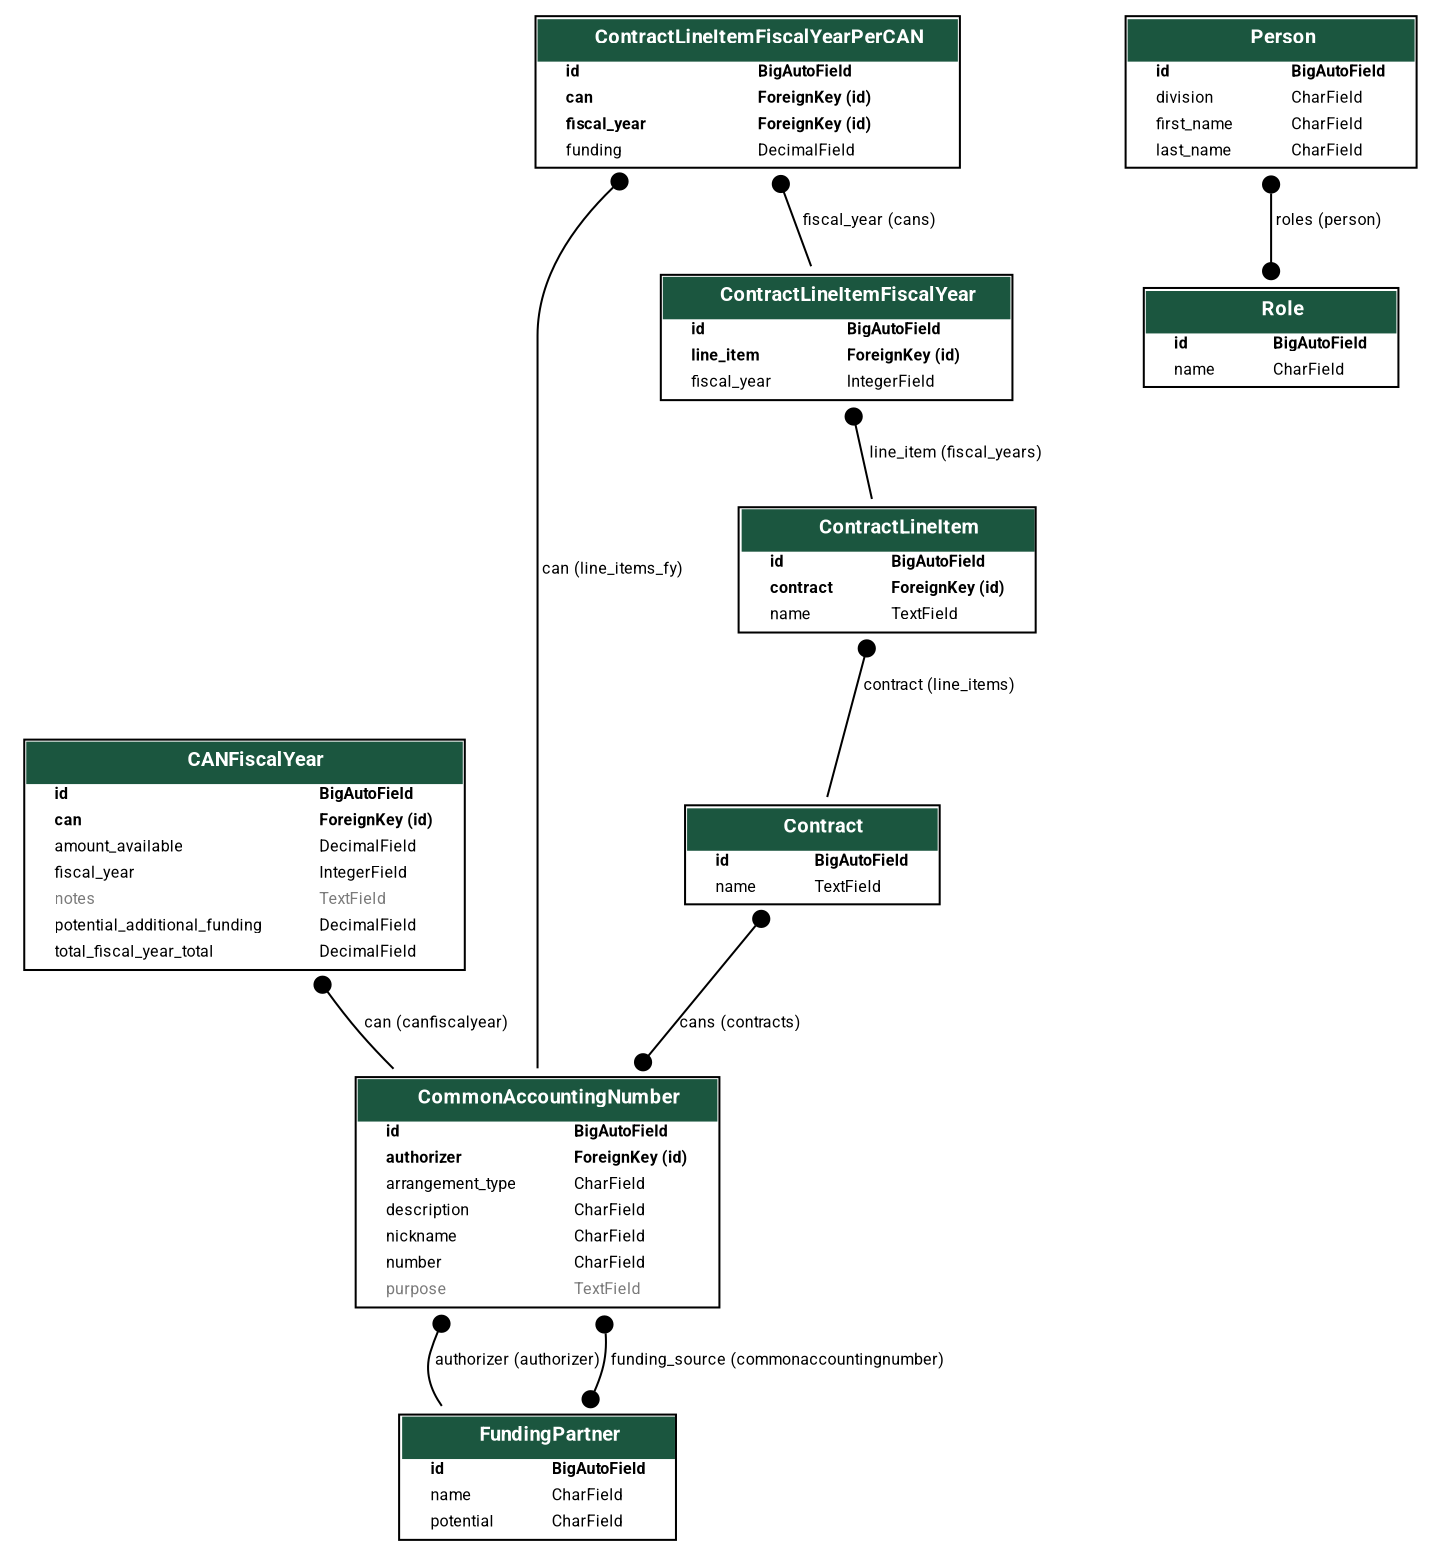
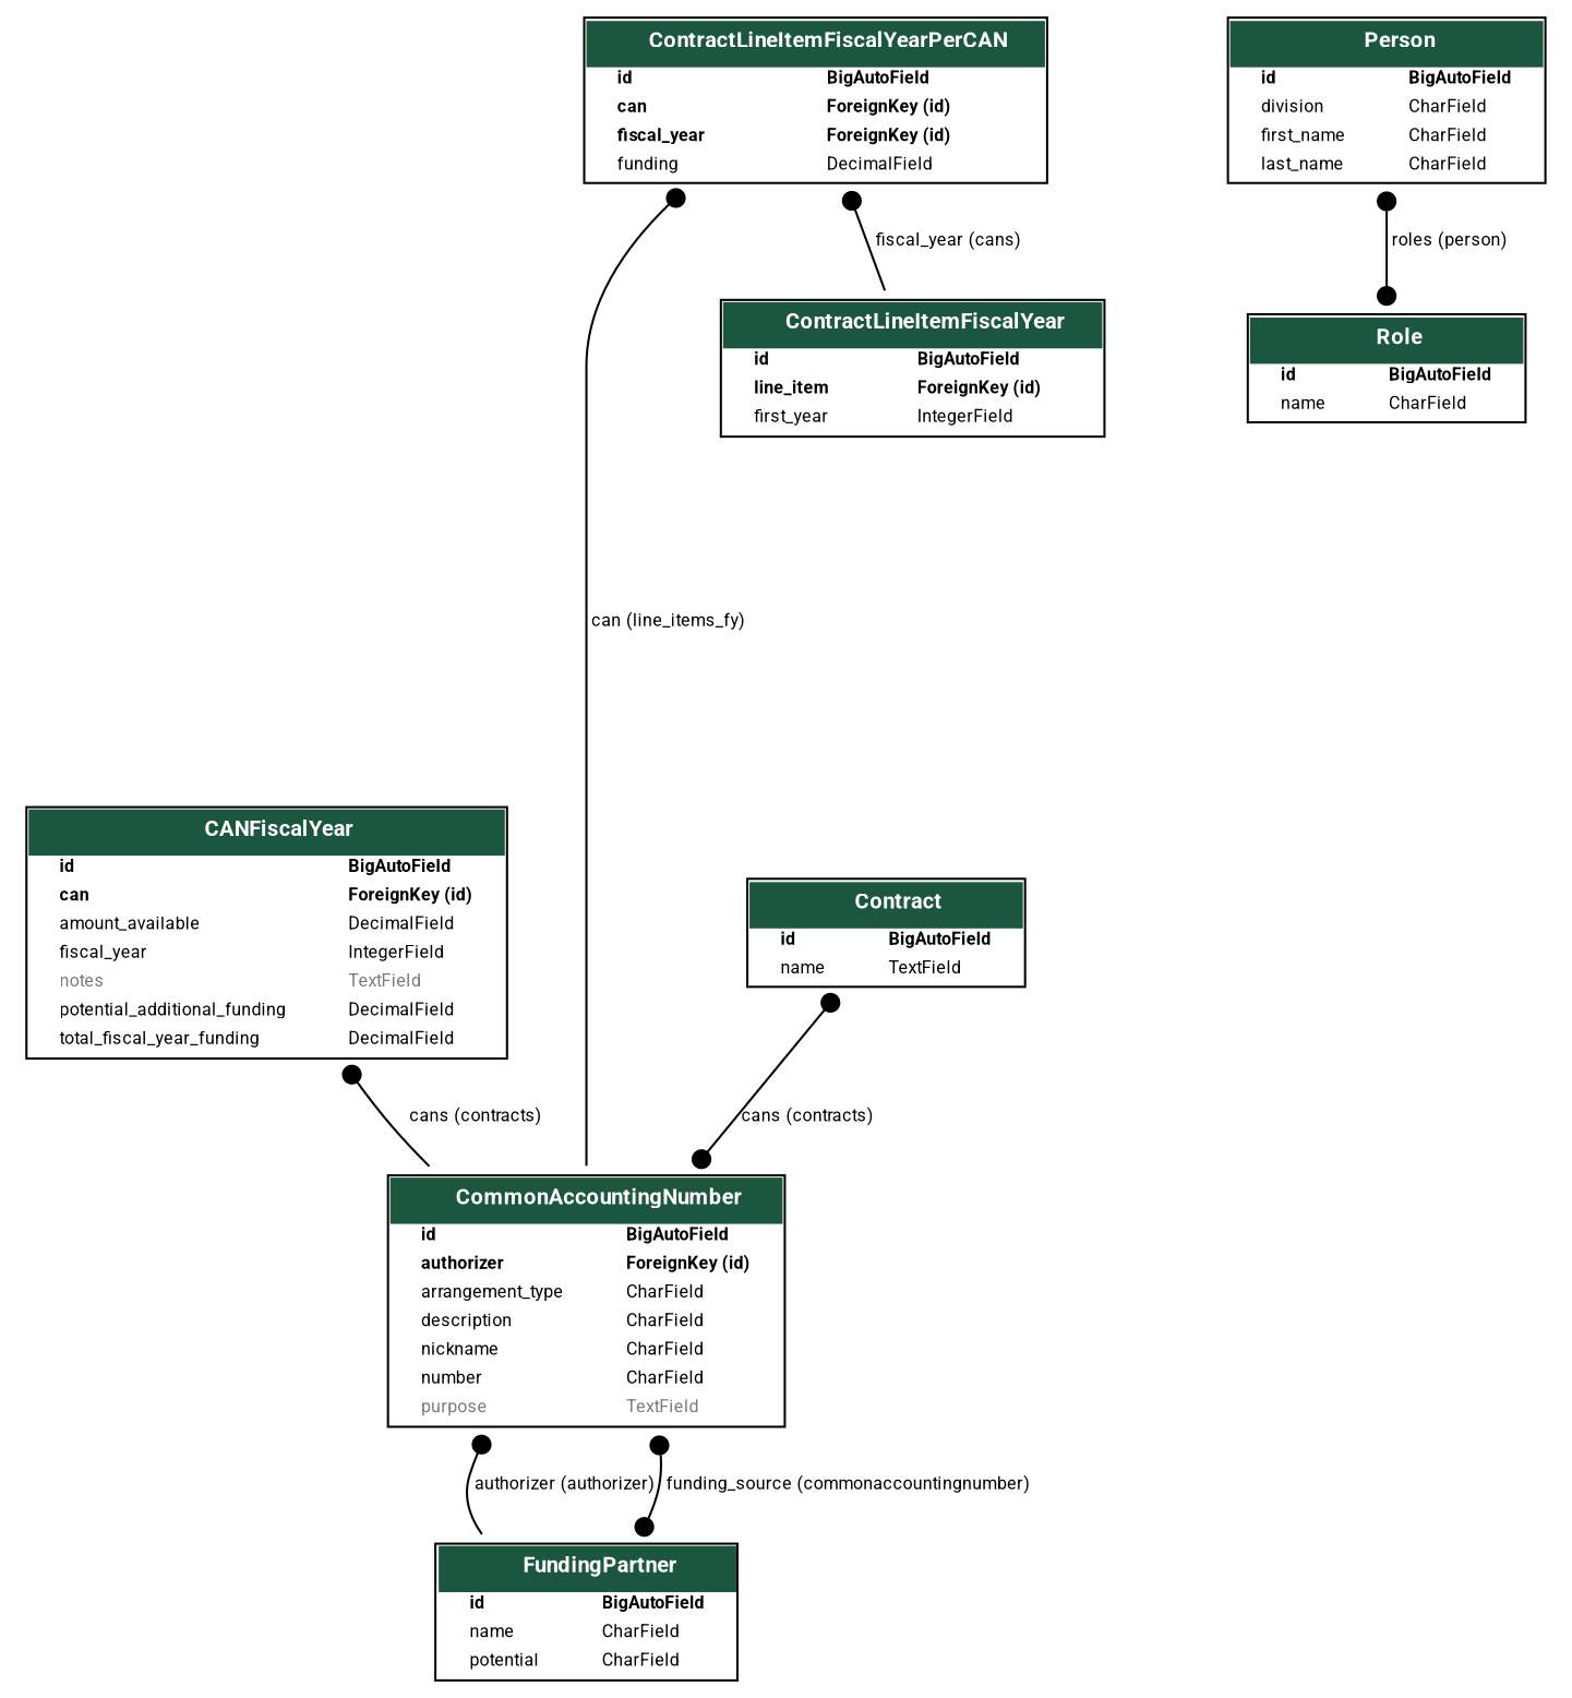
  digraph {
    fontname=Roboto
    fontsize=8
    rankdir=TB
    splines=true
    node [fontname=Roboto fontsize=8 shape=plaintext]
    edge [arrowhead=none arrowtail=dot dir=both fontname=Roboto fontsize=8]
    n1 [label=<     <TABLE BGCOLOR="white" BORDER="1" CELLBORDER="0" CELLSPACING="0">     <TR><TD COLSPAN="2" CELLPADDING="5" ALIGN="CENTER" BGCOLOR="#1b563f">     <FONT FACE="Roboto" COLOR="white" POINT-SIZE="10"><B>     FundingPartner     </B></FONT></TD></TR>       <TR><TD ALIGN="LEFT" BORDER="0">     <FONT FACE="Roboto"><B>id</B></FONT>     </TD><TD ALIGN="LEFT">     <FONT FACE="Roboto"><B>BigAutoField</B></FONT>     </TD></TR>        <TR><TD ALIGN="LEFT" BORDER="0">     <FONT FACE="Roboto">name</FONT>     </TD><TD ALIGN="LEFT">     <FONT FACE="Roboto">CharField</FONT>     </TD></TR>        <TR><TD ALIGN="LEFT" BORDER="0">     <FONT FACE="Roboto">potential</FONT>     </TD><TD ALIGN="LEFT">     <FONT FACE="Roboto">CharField</FONT>     </TD></TR>       </TABLE>     >]
    n2 [label=<     <TABLE BGCOLOR="white" BORDER="1" CELLBORDER="0" CELLSPACING="0">     <TR><TD COLSPAN="2" CELLPADDING="5" ALIGN="CENTER" BGCOLOR="#1b563f">     <FONT FACE="Roboto" COLOR="white" POINT-SIZE="10"><B>     Role     </B></FONT></TD></TR>       <TR><TD ALIGN="LEFT" BORDER="0">     <FONT FACE="Roboto"><B>id</B></FONT>     </TD><TD ALIGN="LEFT">     <FONT FACE="Roboto"><B>BigAutoField</B></FONT>     </TD></TR>        <TR><TD ALIGN="LEFT" BORDER="0">     <FONT FACE="Roboto">name</FONT>     </TD><TD ALIGN="LEFT">     <FONT FACE="Roboto">CharField</FONT>     </TD></TR>       </TABLE>     >]
    n3 [label=<     <TABLE BGCOLOR="white" BORDER="1" CELLBORDER="0" CELLSPACING="0">     <TR><TD COLSPAN="2" CELLPADDING="5" ALIGN="CENTER" BGCOLOR="#1b563f">     <FONT FACE="Roboto" COLOR="white" POINT-SIZE="10"><B>     Person     </B></FONT></TD></TR>       <TR><TD ALIGN="LEFT" BORDER="0">     <FONT FACE="Roboto"><B>id</B></FONT>     </TD><TD ALIGN="LEFT">     <FONT FACE="Roboto"><B>BigAutoField</B></FONT>     </TD></TR>        <TR><TD ALIGN="LEFT" BORDER="0">     <FONT FACE="Roboto">division</FONT>     </TD><TD ALIGN="LEFT">     <FONT FACE="Roboto">CharField</FONT>     </TD></TR>        <TR><TD ALIGN="LEFT" BORDER="0">     <FONT FACE="Roboto">first_name</FONT>     </TD><TD ALIGN="LEFT">     <FONT FACE="Roboto">CharField</FONT>     </TD></TR>        <TR><TD ALIGN="LEFT" BORDER="0">     <FONT FACE="Roboto">last_name</FONT>     </TD><TD ALIGN="LEFT">     <FONT FACE="Roboto">CharField</FONT>     </TD></TR>       </TABLE>     >]
    n4 [label=<     <TABLE BGCOLOR="white" BORDER="1" CELLBORDER="0" CELLSPACING="0">     <TR><TD COLSPAN="2" CELLPADDING="5" ALIGN="CENTER" BGCOLOR="#1b563f">     <FONT FACE="Roboto" COLOR="white" POINT-SIZE="10"><B>     CommonAccountingNumber     </B></FONT></TD></TR>       <TR><TD ALIGN="LEFT" BORDER="0">     <FONT FACE="Roboto"><B>id</B></FONT>     </TD><TD ALIGN="LEFT">     <FONT FACE="Roboto"><B>BigAutoField</B></FONT>     </TD></TR>        <TR><TD ALIGN="LEFT" BORDER="0">     <FONT FACE="Roboto"><B>authorizer</B></FONT>     </TD><TD ALIGN="LEFT">     <FONT FACE="Roboto"><B>ForeignKey (id)</B></FONT>     </TD></TR>        <TR><TD ALIGN="LEFT" BORDER="0">     <FONT FACE="Roboto">arrangement_type</FONT>     </TD><TD ALIGN="LEFT">     <FONT FACE="Roboto">CharField</FONT>     </TD></TR>        <TR><TD ALIGN="LEFT" BORDER="0">     <FONT FACE="Roboto">description</FONT>     </TD><TD ALIGN="LEFT">     <FONT FACE="Roboto">CharField</FONT>     </TD></TR>        <TR><TD ALIGN="LEFT" BORDER="0">     <FONT FACE="Roboto">nickname</FONT>     </TD><TD ALIGN="LEFT">     <FONT FACE="Roboto">CharField</FONT>     </TD></TR>        <TR><TD ALIGN="LEFT" BORDER="0">     <FONT FACE="Roboto">number</FONT>     </TD><TD ALIGN="LEFT">     <FONT FACE="Roboto">CharField</FONT>     </TD></TR>        <TR><TD ALIGN="LEFT" BORDER="0">     <FONT COLOR="#7B7B7B" FACE="Roboto">purpose</FONT>     </TD><TD ALIGN="LEFT">     <FONT COLOR="#7B7B7B" FACE="Roboto">TextField</FONT>     </TD></TR>       </TABLE>     >]
-   n5 [label=<     <TABLE BGCOLOR="white" BORDER="1" CELLBORDER="0" CELLSPACING="0">     <TR><TD COLSPAN="2" CELLPADDING="5" ALIGN="CENTER" BGCOLOR="#1b563f">     <FONT FACE="Roboto" COLOR="white" POINT-SIZE="10"><B>     CANFiscalYear     </B></FONT></TD></TR>       <TR><TD ALIGN="LEFT" BORDER="0">     <FONT FACE="Roboto"><B>id</B></FONT>     </TD><TD ALIGN="LEFT">     <FONT FACE="Roboto"><B>BigAutoField</B></FONT>     </TD></TR>        <TR><TD ALIGN="LEFT" BORDER="0">     <FONT FACE="Roboto"><B>can</B></FONT>     </TD><TD ALIGN="LEFT">     <FONT FACE="Roboto"><B>ForeignKey (id)</B></FONT>     </TD></TR>        <TR><TD ALIGN="LEFT" BORDER="0">     <FONT FACE="Roboto">amount_available</FONT>     </TD><TD ALIGN="LEFT">     <FONT FACE="Roboto">DecimalField</FONT>     </TD></TR>        <TR><TD ALIGN="LEFT" BORDER="0">     <FONT FACE="Roboto">fiscal_year</FONT>     </TD><TD ALIGN="LEFT">     <FONT FACE="Roboto">IntegerField</FONT>     </TD></TR>        <TR><TD ALIGN="LEFT" BORDER="0">     <FONT COLOR="#7B7B7B" FACE="Roboto">notes</FONT>     </TD><TD ALIGN="LEFT">     <FONT COLOR="#7B7B7B" FACE="Roboto">TextField</FONT>     </TD></TR>        <TR><TD ALIGN="LEFT" BORDER="0">     <FONT FACE="Roboto">potential_additional_funding</FONT>     </TD><TD ALIGN="LEFT">     <FONT FACE="Roboto">DecimalField</FONT>     </TD></TR>        <TR><TD ALIGN="LEFT" BORDER="0">     <FONT FACE="Roboto">total_fiscal_year_total</FONT>     </TD><TD ALIGN="LEFT">     <FONT FACE="Roboto">DecimalField</FONT>     </TD></TR>       </TABLE>     >]
+   n5 [label=<     <TABLE BGCOLOR="white" BORDER="1" CELLBORDER="0" CELLSPACING="0">     <TR><TD COLSPAN="2" CELLPADDING="5" ALIGN="CENTER" BGCOLOR="#1b563f">     <FONT FACE="Roboto" COLOR="white" POINT-SIZE="10"><B>     CANFiscalYear     </B></FONT></TD></TR>       <TR><TD ALIGN="LEFT" BORDER="0">     <FONT FACE="Roboto"><B>id</B></FONT>     </TD><TD ALIGN="LEFT">     <FONT FACE="Roboto"><B>BigAutoField</B></FONT>     </TD></TR>        <TR><TD ALIGN="LEFT" BORDER="0">     <FONT FACE="Roboto"><B>can</B></FONT>     </TD><TD ALIGN="LEFT">     <FONT FACE="Roboto"><B>ForeignKey (id)</B></FONT>     </TD></TR>        <TR><TD ALIGN="LEFT" BORDER="0">     <FONT FACE="Roboto">amount_available</FONT>     </TD><TD ALIGN="LEFT">     <FONT FACE="Roboto">DecimalField</FONT>     </TD></TR>        <TR><TD ALIGN="LEFT" BORDER="0">     <FONT FACE="Roboto">fiscal_year</FONT>     </TD><TD ALIGN="LEFT">     <FONT FACE="Roboto">IntegerField</FONT>     </TD></TR>        <TR><TD ALIGN="LEFT" BORDER="0">     <FONT COLOR="#7B7B7B" FACE="Roboto">notes</FONT>     </TD><TD ALIGN="LEFT">     <FONT COLOR="#7B7B7B" FACE="Roboto">TextField</FONT>     </TD></TR>        <TR><TD ALIGN="LEFT" BORDER="0">     <FONT FACE="Roboto">potential_additional_funding</FONT>     </TD><TD ALIGN="LEFT">     <FONT FACE="Roboto">DecimalField</FONT>     </TD></TR>        <TR><TD ALIGN="LEFT" BORDER="0">     <FONT FACE="Roboto">total_fiscal_year_funding</FONT>     </TD><TD ALIGN="LEFT">     <FONT FACE="Roboto">DecimalField</FONT>     </TD></TR>       </TABLE>     >]
    n6 [label=<     <TABLE BGCOLOR="white" BORDER="1" CELLBORDER="0" CELLSPACING="0">     <TR><TD COLSPAN="2" CELLPADDING="5" ALIGN="CENTER" BGCOLOR="#1b563f">     <FONT FACE="Roboto" COLOR="white" POINT-SIZE="10"><B>     Contract     </B></FONT></TD></TR>       <TR><TD ALIGN="LEFT" BORDER="0">     <FONT FACE="Roboto"><B>id</B></FONT>     </TD><TD ALIGN="LEFT">     <FONT FACE="Roboto"><B>BigAutoField</B></FONT>     </TD></TR>        <TR><TD ALIGN="LEFT" BORDER="0">     <FONT FACE="Roboto">name</FONT>     </TD><TD ALIGN="LEFT">     <FONT FACE="Roboto">TextField</FONT>     </TD></TR>       </TABLE>     >]
-   n7 [label=<     <TABLE BGCOLOR="white" BORDER="1" CELLBORDER="0" CELLSPACING="0">     <TR><TD COLSPAN="2" CELLPADDING="5" ALIGN="CENTER" BGCOLOR="#1b563f">     <FONT FACE="Roboto" COLOR="white" POINT-SIZE="10"><B>     ContractLineItem     </B></FONT></TD></TR>       <TR><TD ALIGN="LEFT" BORDER="0">     <FONT FACE="Roboto"><B>id</B></FONT>     </TD><TD ALIGN="LEFT">     <FONT FACE="Roboto"><B>BigAutoField</B></FONT>     </TD></TR>        <TR><TD ALIGN="LEFT" BORDER="0">     <FONT FACE="Roboto"><B>contract</B></FONT>     </TD><TD ALIGN="LEFT">     <FONT FACE="Roboto"><B>ForeignKey (id)</B></FONT>     </TD></TR>        <TR><TD ALIGN="LEFT" BORDER="0">     <FONT FACE="Roboto">name</FONT>     </TD><TD ALIGN="LEFT">     <FONT FACE="Roboto">TextField</FONT>     </TD></TR>       </TABLE>     >]
-   n8 [label=<     <TABLE BGCOLOR="white" BORDER="1" CELLBORDER="0" CELLSPACING="0">     <TR><TD COLSPAN="2" CELLPADDING="5" ALIGN="CENTER" BGCOLOR="#1b563f">     <FONT FACE="Roboto" COLOR="white" POINT-SIZE="10"><B>     ContractLineItemFiscalYear     </B></FONT></TD></TR>       <TR><TD ALIGN="LEFT" BORDER="0">     <FONT FACE="Roboto"><B>id</B></FONT>     </TD><TD ALIGN="LEFT">     <FONT FACE="Roboto"><B>BigAutoField</B></FONT>     </TD></TR>        <TR><TD ALIGN="LEFT" BORDER="0">     <FONT FACE="Roboto"><B>line_item</B></FONT>     </TD><TD ALIGN="LEFT">     <FONT FACE="Roboto"><B>ForeignKey (id)</B></FONT>     </TD></TR>        <TR><TD ALIGN="LEFT" BORDER="0">     <FONT FACE="Roboto">fiscal_year</FONT>     </TD><TD ALIGN="LEFT">     <FONT FACE="Roboto">IntegerField</FONT>     </TD></TR>       </TABLE>     >]
+   n8 [label=<     <TABLE BGCOLOR="white" BORDER="1" CELLBORDER="0" CELLSPACING="0">     <TR><TD COLSPAN="2" CELLPADDING="5" ALIGN="CENTER" BGCOLOR="#1b563f">     <FONT FACE="Roboto" COLOR="white" POINT-SIZE="10"><B>     ContractLineItemFiscalYear     </B></FONT></TD></TR>       <TR><TD ALIGN="LEFT" BORDER="0">     <FONT FACE="Roboto"><B>id</B></FONT>     </TD><TD ALIGN="LEFT">     <FONT FACE="Roboto"><B>BigAutoField</B></FONT>     </TD></TR>        <TR><TD ALIGN="LEFT" BORDER="0">     <FONT FACE="Roboto"><B>line_item</B></FONT>     </TD><TD ALIGN="LEFT">     <FONT FACE="Roboto"><B>ForeignKey (id)</B></FONT>     </TD></TR>        <TR><TD ALIGN="LEFT" BORDER="0">     <FONT FACE="Roboto">first_year</FONT>     </TD><TD ALIGN="LEFT">     <FONT FACE="Roboto">IntegerField</FONT>     </TD></TR>       </TABLE>     >]
    n9 [label=<     <TABLE BGCOLOR="white" BORDER="1" CELLBORDER="0" CELLSPACING="0">     <TR><TD COLSPAN="2" CELLPADDING="5" ALIGN="CENTER" BGCOLOR="#1b563f">     <FONT FACE="Roboto" COLOR="white" POINT-SIZE="10"><B>     ContractLineItemFiscalYearPerCAN     </B></FONT></TD></TR>       <TR><TD ALIGN="LEFT" BORDER="0">     <FONT FACE="Roboto"><B>id</B></FONT>     </TD><TD ALIGN="LEFT">     <FONT FACE="Roboto"><B>BigAutoField</B></FONT>     </TD></TR>        <TR><TD ALIGN="LEFT" BORDER="0">     <FONT FACE="Roboto"><B>can</B></FONT>     </TD><TD ALIGN="LEFT">     <FONT FACE="Roboto"><B>ForeignKey (id)</B></FONT>     </TD></TR>        <TR><TD ALIGN="LEFT" BORDER="0">     <FONT FACE="Roboto"><B>fiscal_year</B></FONT>     </TD><TD ALIGN="LEFT">     <FONT FACE="Roboto"><B>ForeignKey (id)</B></FONT>     </TD></TR>        <TR><TD ALIGN="LEFT" BORDER="0">     <FONT FACE="Roboto">funding</FONT>     </TD><TD ALIGN="LEFT">     <FONT FACE="Roboto">DecimalField</FONT>     </TD></TR>       </TABLE>     >]
    n3 -> n2 [arrowhead=dot label=" roles (person)"]
    n4 -> n1 [label=" authorizer (authorizer)"]
    n4 -> n1 [arrowhead=dot label=" funding_source (commonaccountingnumber)"]
-   n5 -> n4 [label=" can (canfiscalyear)"]
+   n5 -> n4 [label=" cans (contracts)"]
    n6 -> n4 [arrowhead=dot label=" cans (contracts)"]
-   n7 -> n6 [label=" contract (line_items)"]
-   n8 -> n7 [label=" line_item (fiscal_years)"]
    n9 -> n4 [label=" can (line_items_fy)"]
    n9 -> n8 [label=" fiscal_year (cans)"]
  }
